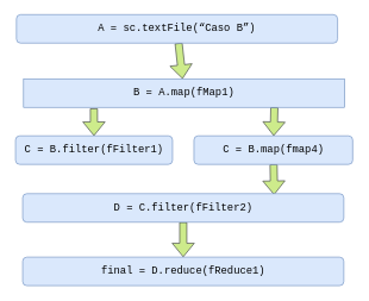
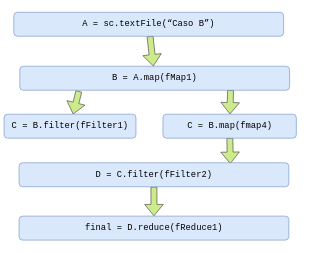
  <mxCell id="0" />
  <mxCell id="1" parent="0" />
  <mxCell id="2" value="" style="edgeStyle=none;shape=flexArrow;html=1;fillColor=#cdeb8b;strokeColor=#36393d;exitX=0.781;exitY=1;exitDx=0;exitDy=0;exitPerimeter=0;" parent="1" source="6" target="9" edge="1"><mxGeometry relative="1" as="geometry"><mxPoint x="371.8" y="170" as="sourcePoint" /></mxGeometry></mxCell>
  <mxCell id="3" value="" style="edgeStyle=none;html=1;shape=flexArrow;fillColor=#cdeb8b;strokeColor=#36393d;" parent="1" source="4" target="6" edge="1"><mxGeometry relative="1" as="geometry" /></mxCell>
  <mxCell id="4" value="&lt;span id=&quot;docs-internal-guid-b260d8b3-7fff-aaaa-7c53-4b31f939efba&quot;&gt;&lt;span style=&quot;font-size: 11.04pt ; font-family: &amp;#34;courier new&amp;#34; ; color: rgb(0 , 0 , 0) ; background-color: transparent ; vertical-align: baseline&quot;&gt;A = sc.textFile(“Caso B”)&lt;/span&gt;&lt;/span&gt;" style="rounded=1;whiteSpace=wrap;html=1;fillColor=#dae8fc;strokeColor=#6c8ebf;align=center;" parent="1" vertex="1"><mxGeometry x="22" y="20" width="450" height="40" as="geometry" /></mxCell>
  <mxCell id="5" value="" style="edgeStyle=none;shape=flexArrow;html=1;fillColor=#cdeb8b;strokeColor=#36393d;exitX=0.219;exitY=1.039;exitDx=0;exitDy=0;exitPerimeter=0;" parent="1" source="6" target="7" edge="1"><mxGeometry relative="1" as="geometry" /></mxCell>
- <mxCell id="6" value="&lt;span id=&quot;docs-internal-guid-d82a0ac7-7fff-5aa1-37c9-a47197643dba&quot;&gt;&lt;span style=&quot;font-size: 11.04pt ; font-family: &amp;#34;courier new&amp;#34; ; color: rgb(0 , 0 , 0) ; background-color: transparent ; vertical-align: baseline&quot;&gt;B = A.map(fMap1)&lt;/span&gt;&lt;/span&gt;" style="whiteSpace=wrap;html=1;fillColor=#dae8fc;strokeColor=#6c8ebf;align=center;rounded=0;" parent="1" vertex="1"><mxGeometry x="32" y="110" width="450" height="40" as="geometry" /></mxCell>
- <mxCell id="7" value="&lt;span id=&quot;docs-internal-guid-d1dd2f2e-7fff-6c05-dfa6-d8aac0f4a924&quot;&gt;&lt;span style=&quot;font-size: 11.04pt ; font-family: &amp;#34;courier new&amp;#34; ; color: rgb(0 , 0 , 0) ; background-color: transparent ; vertical-align: baseline&quot;&gt;C = B.filter(fFilter1)&lt;/span&gt;&lt;/span&gt;" style="rounded=1;whiteSpace=wrap;html=1;fillColor=#dae8fc;strokeColor=#6c8ebf;align=center;" parent="1" vertex="1"><mxGeometry x="20.75" y="190" width="220" height="40" as="geometry" /></mxCell>
+ <mxCell id="6" value="&lt;span id=&quot;docs-internal-guid-d82a0ac7-7fff-5aa1-37c9-a47197643dba&quot;&gt;&lt;span style=&quot;font-size: 11.04pt ; font-family: &amp;#34;courier new&amp;#34; ; color: rgb(0 , 0 , 0) ; background-color: transparent ; vertical-align: baseline&quot;&gt;B = A.map(fMap1)&lt;/span&gt;&lt;/span&gt;" style="rounded=1;whiteSpace=wrap;html=1;fillColor=#dae8fc;strokeColor=#6c8ebf;align=center;" parent="1" vertex="1"><mxGeometry x="32" y="110" width="450" height="40" as="geometry" /></mxCell>
+ <mxCell id="7" value="&lt;span id=&quot;docs-internal-guid-d1dd2f2e-7fff-6c05-dfa6-d8aac0f4a924&quot;&gt;&lt;span style=&quot;font-size: 11.04pt ; font-family: &amp;#34;courier new&amp;#34; ; color: rgb(0 , 0 , 0) ; background-color: transparent ; vertical-align: baseline&quot;&gt;C = B.filter(fFilter1)&lt;/span&gt;&lt;/span&gt;" style="rounded=1;whiteSpace=wrap;html=1;fillColor=#dae8fc;strokeColor=#6c8ebf;align=center;" parent="1" vertex="1"><mxGeometry x="5.75" y="190" width="220" height="40" as="geometry" /></mxCell>
  <mxCell id="8" value="" style="edgeStyle=none;html=1;shape=flexArrow;fillColor=#cdeb8b;strokeColor=#36393d;entryX=0.783;entryY=0.042;entryDx=0;entryDy=0;entryPerimeter=0;" edge="1" parent="1" source="9" target="11"><mxGeometry relative="1" as="geometry"><mxPoint x="383" y="341" as="targetPoint" /></mxGeometry></mxCell>
  <mxCell id="9" value="&lt;span id=&quot;docs-internal-guid-1649c05e-7fff-71be-9d8f-54bd3adc161c&quot;&gt;&lt;span style=&quot;font-size: 11.04pt ; font-family: &amp;#34;courier new&amp;#34; ; color: rgb(0 , 0 , 0) ; background-color: transparent ; vertical-align: baseline&quot;&gt;C = B.map(fmap4)&lt;/span&gt;&lt;/span&gt;" style="rounded=1;whiteSpace=wrap;html=1;fillColor=#dae8fc;strokeColor=#6c8ebf;align=center;" parent="1" vertex="1"><mxGeometry x="270.75" y="190" width="222.5" height="40" as="geometry" /></mxCell>
  <mxCell id="10" value="" style="edgeStyle=none;shape=flexArrow;html=1;fillColor=#cdeb8b;strokeColor=#36393d;" edge="1" parent="1" source="11" target="12"><mxGeometry relative="1" as="geometry" /></mxCell>
  <mxCell id="11" value="&lt;span id=&quot;docs-internal-guid-21a809d6-7fff-d537-b13c-df5477db0ec1&quot;&gt;&lt;span style=&quot;font-size: 11.04pt ; font-family: &amp;#34;courier new&amp;#34; ; color: rgb(0 , 0 , 0) ; background-color: transparent ; vertical-align: baseline&quot;&gt;D = C.filter(fFilter2)&lt;/span&gt;&lt;/span&gt;" style="rounded=1;whiteSpace=wrap;html=1;fillColor=#dae8fc;strokeColor=#6c8ebf;align=center;" vertex="1" parent="1"><mxGeometry x="30.75" y="271" width="450" height="40" as="geometry" /></mxCell>
  <mxCell id="12" value="&lt;span id=&quot;docs-internal-guid-3bf3e42c-7fff-87e6-ec60-981d71a69248&quot;&gt;&lt;span style=&quot;font-size: 11.04pt ; font-family: &amp;#34;courier new&amp;#34; ; color: rgb(0 , 0 , 0) ; background-color: transparent ; vertical-align: baseline&quot;&gt;final = D.reduce(fReduce1) &lt;/span&gt;&lt;/span&gt;" style="rounded=1;whiteSpace=wrap;html=1;fillColor=#dae8fc;strokeColor=#6c8ebf;align=center;" vertex="1" parent="1"><mxGeometry x="30.75" y="360" width="450" height="40" as="geometry" /></mxCell>
